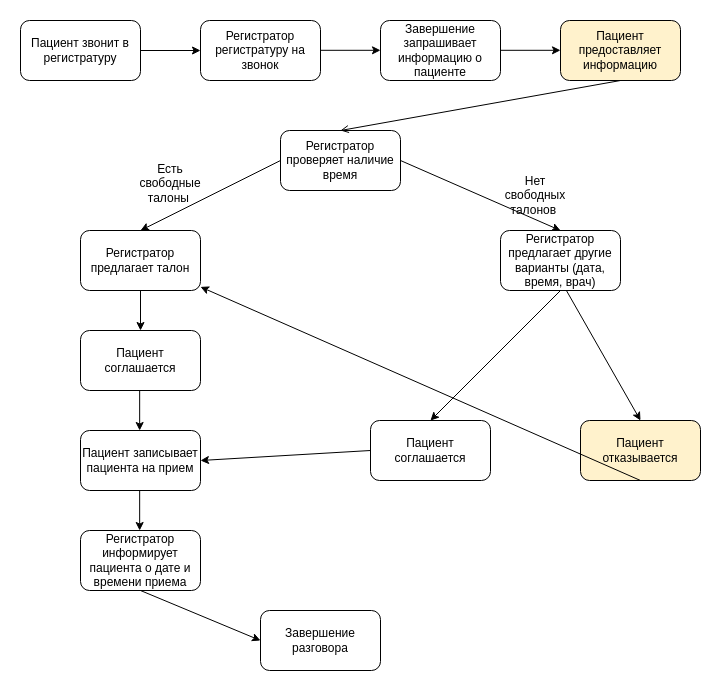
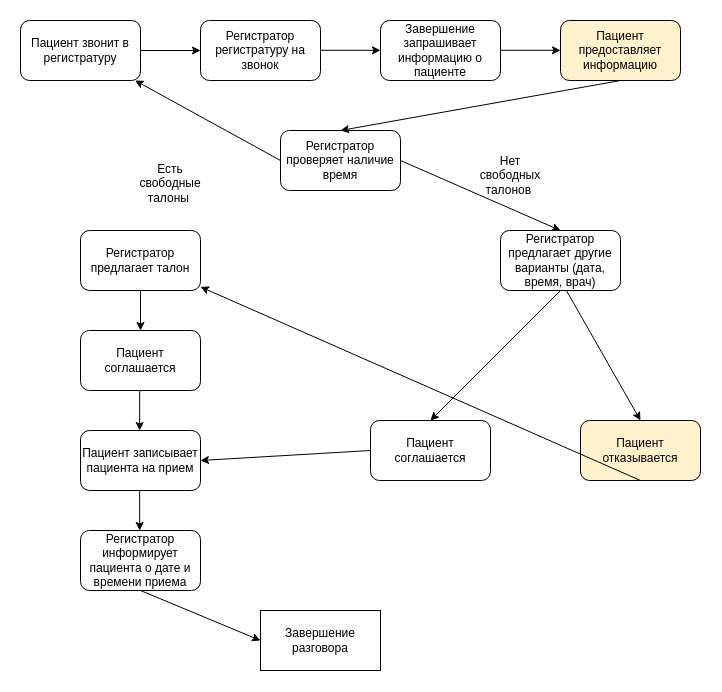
  <mxCell id="0" />
  <mxCell id="1" parent="0" />
  <mxCell id="2" value="Пациент звонит в регистратуру" style="rounded=1;whiteSpace=wrap;html=1;" vertex="1" parent="1"><mxGeometry x="20" y="20" width="120" height="60" as="geometry" /></mxCell>
  <mxCell id="3" value="Регистратор регистратуру на звонок" style="rounded=1;whiteSpace=wrap;html=1;" vertex="1" parent="1"><mxGeometry x="200" y="20" width="120" height="60" as="geometry" /></mxCell>
  <mxCell id="4" value="Завершение запрашивает информацию о пациенте" style="rounded=1;whiteSpace=wrap;html=1;" vertex="1" parent="1"><mxGeometry x="380" y="20" width="120" height="60" as="geometry" /></mxCell>
  <mxCell id="5" value="Пациент предоставляет информацию" style="rounded=1;whiteSpace=wrap;html=1;fillColor=#fff2cc;" vertex="1" parent="1"><mxGeometry x="560" y="20" width="120" height="60" as="geometry" /></mxCell>
  <mxCell id="6" value="Регистратор проверяет наличие время" style="rounded=1;whiteSpace=wrap;html=1;" vertex="1" parent="1"><mxGeometry x="280" y="130" width="120" height="60" as="geometry" /></mxCell>
  <mxCell id="7" value="Регистратор предлагает талон" style="rounded=1;whiteSpace=wrap;html=1;" vertex="1" parent="1"><mxGeometry x="80" y="230" width="120" height="60" as="geometry" /></mxCell>
  <mxCell id="8" value="Пациент соглашается" style="rounded=1;whiteSpace=wrap;html=1;" vertex="1" parent="1"><mxGeometry x="80" y="330" width="120" height="60" as="geometry" /></mxCell>
  <mxCell id="9" value="Пациент записывает пациента на прием" style="rounded=1;whiteSpace=wrap;html=1;" vertex="1" parent="1"><mxGeometry x="80" y="430" width="120" height="60" as="geometry" /></mxCell>
  <mxCell id="10" value="Регистратор информирует пациента о дате и времени приема" style="rounded=1;whiteSpace=wrap;html=1;" vertex="1" parent="1"><mxGeometry x="80" y="530" width="120" height="60" as="geometry" /></mxCell>
- <mxCell id="11" value="Завершение разговора" style="rounded=1;whiteSpace=wrap;html=1;" vertex="1" parent="1"><mxGeometry x="260" y="610" width="120" height="60" as="geometry" /></mxCell>
+ <mxCell id="11" value="Завершение разговора" style="whiteSpace=wrap;html=1;rounded=0;" vertex="1" parent="1"><mxGeometry x="260" y="610" width="120" height="60" as="geometry" /></mxCell>
  <mxCell id="12" value="Регистратор предлагает другие варианты (дата, время, врач)" style="rounded=1;whiteSpace=wrap;html=1;" vertex="1" parent="1"><mxGeometry x="500" y="230" width="120" height="60" as="geometry" /></mxCell>
  <mxCell id="13" value="Пациент соглашается" style="rounded=1;whiteSpace=wrap;html=1;" vertex="1" parent="1"><mxGeometry x="370" y="420" width="120" height="60" as="geometry" /></mxCell>
  <mxCell id="14" value="Пациент отказывается" style="rounded=1;whiteSpace=wrap;html=1;fillColor=#fff2cc;" vertex="1" parent="1"><mxGeometry x="580" y="420" width="120" height="60" as="geometry" /></mxCell>
  <mxCell id="15" value="" style="endArrow=classic;html=1;rounded=0;exitX=1;exitY=0.5;exitDx=0;exitDy=0;exitPerimeter=0;entryX=0;entryY=0.5;entryDx=0;entryDy=0;" edge="1" parent="1" source="2" target="3"><mxGeometry width="50" height="50" relative="1" as="geometry"><mxPoint x="340" y="270" as="sourcePoint" /><mxPoint x="390" y="220" as="targetPoint" /></mxGeometry></mxCell>
  <mxCell id="16" value="" style="endArrow=classic;html=1;rounded=0;exitX=1;exitY=0.5;exitDx=0;exitDy=0;exitPerimeter=0;entryX=0;entryY=0.5;entryDx=0;entryDy=0;" edge="1" parent="1"><mxGeometry width="50" height="50" relative="1" as="geometry"><mxPoint x="320" y="49.8" as="sourcePoint" /><mxPoint x="380" y="49.8" as="targetPoint" /></mxGeometry></mxCell>
  <mxCell id="17" value="" style="endArrow=classic;html=1;rounded=0;exitX=1;exitY=0.5;exitDx=0;exitDy=0;exitPerimeter=0;entryX=0;entryY=0.5;entryDx=0;entryDy=0;" edge="1" parent="1"><mxGeometry width="50" height="50" relative="1" as="geometry"><mxPoint x="500" y="49.8" as="sourcePoint" /><mxPoint x="560" y="49.8" as="targetPoint" /></mxGeometry></mxCell>
- <mxCell id="18" value="" style="endArrow=open;html=1;rounded=0;exitX=0.5;exitY=1;exitDx=0;exitDy=0;entryX=0.5;entryY=0;entryDx=0;entryDy=0;" edge="1" parent="1" source="5" target="6"><mxGeometry width="50" height="50" relative="1" as="geometry"><mxPoint x="510" y="59.8" as="sourcePoint" /><mxPoint x="570" y="59.8" as="targetPoint" /></mxGeometry></mxCell>
- <mxCell id="19" value="" style="endArrow=classic;html=1;rounded=0;exitX=0;exitY=0.5;exitDx=0;exitDy=0;entryX=0.5;entryY=0;entryDx=0;entryDy=0;" edge="1" parent="1" source="6" target="7"><mxGeometry width="50" height="50" relative="1" as="geometry"><mxPoint x="220" y="280" as="sourcePoint" /><mxPoint x="280" y="280" as="targetPoint" /></mxGeometry></mxCell>
+ <mxCell id="18" value="" style="endArrow=classic;html=1;rounded=0;exitX=0.5;exitY=1;exitDx=0;exitDy=0;entryX=0.5;entryY=0;entryDx=0;entryDy=0;" edge="1" parent="1" source="5" target="6"><mxGeometry width="50" height="50" relative="1" as="geometry"><mxPoint x="510" y="59.8" as="sourcePoint" /><mxPoint x="570" y="59.8" as="targetPoint" /></mxGeometry></mxCell>
+ <mxCell id="19" value="" style="endArrow=classic;html=1;rounded=0;exitX=0;exitY=0.5;exitDx=0;exitDy=0;" edge="1" parent="1" source="6" target="2"><mxGeometry width="50" height="50" relative="1" as="geometry"><mxPoint x="220" y="280" as="sourcePoint" /><mxPoint x="280" y="280" as="targetPoint" /></mxGeometry></mxCell>
  <mxCell id="20" value="Есть свободные талоны&amp;nbsp;" style="text;html=1;align=center;verticalAlign=middle;whiteSpace=wrap;rounded=0;" vertex="1" parent="1"><mxGeometry x="140" y="168" width="60" height="30" as="geometry" /></mxCell>
  <mxCell id="21" value="" style="endArrow=classic;html=1;rounded=0;entryX=0.5;entryY=0;entryDx=0;entryDy=0;exitX=1;exitY=0.5;exitDx=0;exitDy=0;" edge="1" parent="1" source="6" target="12"><mxGeometry width="50" height="50" relative="1" as="geometry"><mxPoint x="480" y="169" as="sourcePoint" /><mxPoint x="370" y="270" as="targetPoint" /></mxGeometry></mxCell>
- <mxCell id="22" value="Нет свободных талонов&amp;nbsp;" style="text;html=1;align=center;verticalAlign=middle;whiteSpace=wrap;rounded=0;" vertex="1" parent="1"><mxGeometry x="505" y="180" width="60" height="30" as="geometry" /></mxCell>
+ <mxCell id="22" value="Нет свободных талонов&amp;nbsp;" style="text;html=1;align=center;verticalAlign=middle;whiteSpace=wrap;rounded=0;" vertex="1" parent="1"><mxGeometry x="480" y="160" width="60" height="30" as="geometry" /></mxCell>
  <mxCell id="23" value="" style="endArrow=classic;html=1;rounded=0;exitX=0.5;exitY=1;exitDx=0;exitDy=0;entryX=0.5;entryY=0;entryDx=0;entryDy=0;" edge="1" parent="1" source="7" target="8"><mxGeometry width="50" height="50" relative="1" as="geometry"><mxPoint x="260" y="350" as="sourcePoint" /><mxPoint x="310" y="300" as="targetPoint" /></mxGeometry></mxCell>
  <mxCell id="24" value="" style="endArrow=classic;html=1;rounded=0;exitX=0.5;exitY=1;exitDx=0;exitDy=0;entryX=0.5;entryY=0;entryDx=0;entryDy=0;" edge="1" parent="1"><mxGeometry width="50" height="50" relative="1" as="geometry"><mxPoint x="139.17" y="390" as="sourcePoint" /><mxPoint x="139.17" y="430" as="targetPoint" /></mxGeometry></mxCell>
  <mxCell id="25" value="" style="endArrow=classic;html=1;rounded=0;exitX=0.5;exitY=1;exitDx=0;exitDy=0;entryX=0.5;entryY=0;entryDx=0;entryDy=0;" edge="1" parent="1"><mxGeometry width="50" height="50" relative="1" as="geometry"><mxPoint x="139.17" y="490" as="sourcePoint" /><mxPoint x="139.17" y="530" as="targetPoint" /></mxGeometry></mxCell>
  <mxCell id="26" value="" style="endArrow=classic;html=1;rounded=0;exitX=0.5;exitY=1;exitDx=0;exitDy=0;entryX=0;entryY=0.5;entryDx=0;entryDy=0;" edge="1" parent="1" source="10" target="11"><mxGeometry width="50" height="50" relative="1" as="geometry"><mxPoint x="260" y="510" as="sourcePoint" /><mxPoint x="310" y="460" as="targetPoint" /></mxGeometry></mxCell>
  <mxCell id="27" value="" style="endArrow=classic;html=1;rounded=0;exitX=0.5;exitY=1;exitDx=0;exitDy=0;entryX=0.5;entryY=0;entryDx=0;entryDy=0;" edge="1" parent="1" source="12" target="13"><mxGeometry width="50" height="50" relative="1" as="geometry"><mxPoint x="260" y="350" as="sourcePoint" /><mxPoint x="310" y="300" as="targetPoint" /></mxGeometry></mxCell>
  <mxCell id="28" value="" style="endArrow=classic;html=1;rounded=0;exitX=0.551;exitY=1.006;exitDx=0;exitDy=0;entryX=0.5;entryY=0;entryDx=0;entryDy=0;exitPerimeter=0;" edge="1" parent="1" source="12" target="14"><mxGeometry width="50" height="50" relative="1" as="geometry"><mxPoint x="560" y="390" as="sourcePoint" /><mxPoint x="560" y="430" as="targetPoint" /></mxGeometry></mxCell>
  <mxCell id="29" value="" style="endArrow=classic;html=1;rounded=0;exitX=0.5;exitY=1;exitDx=0;exitDy=0;" edge="1" parent="1" source="14" target="7"><mxGeometry width="50" height="50" relative="1" as="geometry"><mxPoint x="260" y="510" as="sourcePoint" /><mxPoint x="310" y="460" as="targetPoint" /></mxGeometry></mxCell>
  <mxCell id="30" value="" style="endArrow=classic;html=1;rounded=0;exitX=0;exitY=0.5;exitDx=0;exitDy=0;entryX=1;entryY=0.5;entryDx=0;entryDy=0;" edge="1" parent="1" source="13" target="9"><mxGeometry width="50" height="50" relative="1" as="geometry"><mxPoint x="260" y="510" as="sourcePoint" /><mxPoint x="310" y="460" as="targetPoint" /></mxGeometry></mxCell>
